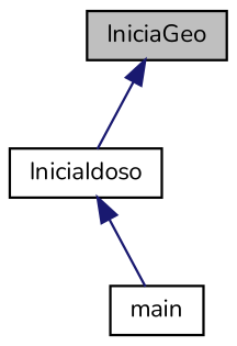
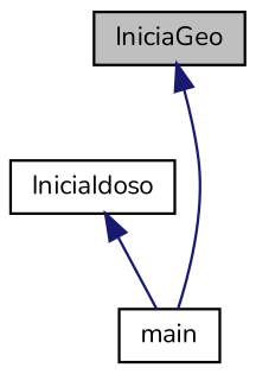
  digraph {
    fontname=Nunito
    rankdir=TB
    node [color=black fillcolor=white fontname=Nunito fontsize=10 shape=record style=filled]
    edge [color=midnightblue dir=back fontname=Nunito fontsize=10 labelfontname=Helvetica labelfontsize=10 style=solid]
    n1 [fillcolor=grey75 fontcolor=black height=0.2 label=IniciaGeo width=0.4]
    n2 [height=0.2 label=IniciaIdoso width=0.4]
    n3 [height=0.2 label=main width=0.4]
-   n1 -> n2
+   n1 -> n3
    n2 -> n3
  }
